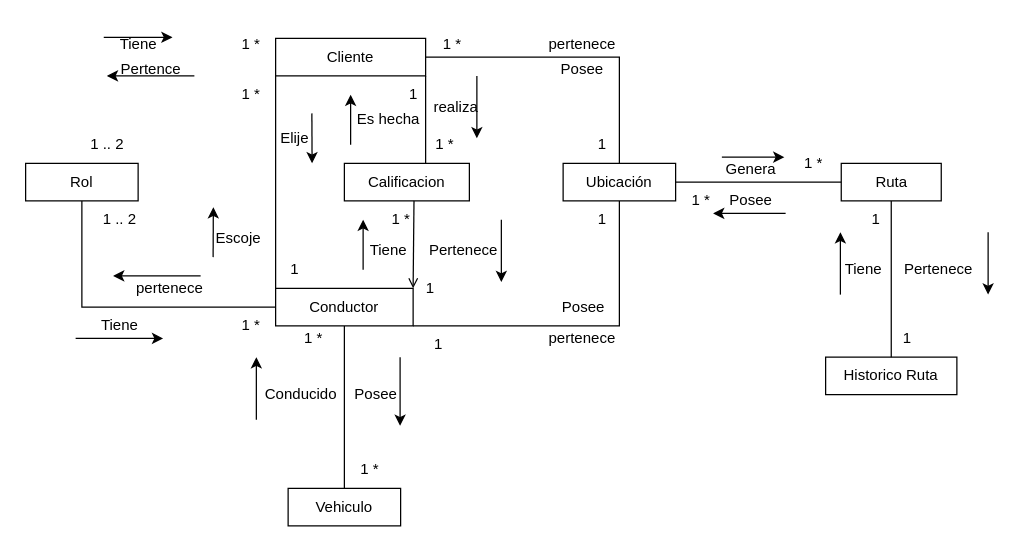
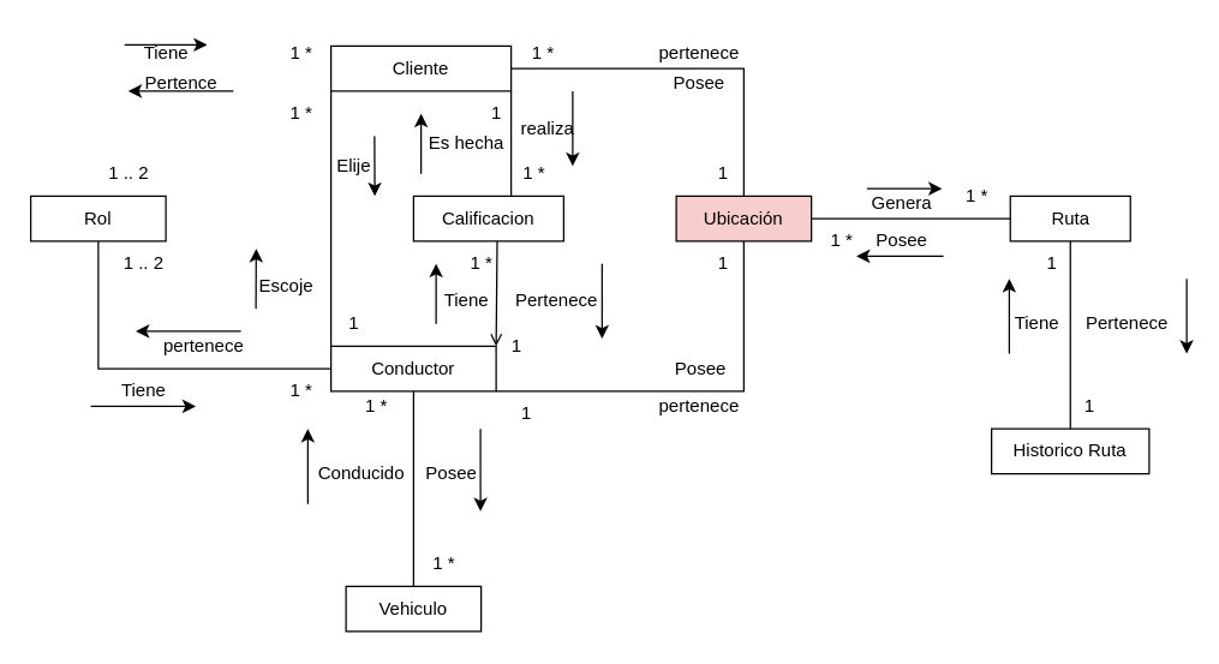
  <mxCell id="0" />
  <mxCell id="1" parent="0" />
  <mxCell id="2" value="&lt;span style=&quot;font-weight: normal;&quot;&gt;Historico Ruta&lt;/span&gt;" style="rounded=0;whiteSpace=wrap;html=1;fontStyle=1" parent="1" vertex="1"><mxGeometry x="660" y="285" width="105" height="30" as="geometry" /></mxCell>
  <mxCell id="3" value="Vehiculo" style="rounded=0;whiteSpace=wrap;html=1;" parent="1" vertex="1"><mxGeometry x="230" y="390" width="90" height="30" as="geometry" /></mxCell>
  <mxCell id="4" value="Conductor" style="rounded=0;whiteSpace=wrap;html=1;" parent="1" vertex="1"><mxGeometry x="220" y="230" width="110" height="30" as="geometry" /></mxCell>
  <mxCell id="5" value="Cliente" style="rounded=0;whiteSpace=wrap;html=1;" parent="1" vertex="1"><mxGeometry x="220" y="30" width="120" height="30" as="geometry" /></mxCell>
  <mxCell id="6" value="Calificacion" style="rounded=0;whiteSpace=wrap;html=1;" parent="1" vertex="1"><mxGeometry x="275" y="130" width="100" height="30" as="geometry" /></mxCell>
- <mxCell id="7" value="Ubicación" style="rounded=0;whiteSpace=wrap;html=1;" parent="1" vertex="1"><mxGeometry x="450" y="130" width="90" height="30" as="geometry" /></mxCell>
+ <mxCell id="7" value="Ubicación" style="rounded=0;whiteSpace=wrap;html=1;fillColor=#f8cecc;" parent="1" vertex="1"><mxGeometry x="450" y="130" width="90" height="30" as="geometry" /></mxCell>
  <mxCell id="8" value="Ruta" style="rounded=0;whiteSpace=wrap;html=1;" parent="1" vertex="1"><mxGeometry x="672.5" y="130" width="80" height="30" as="geometry" /></mxCell>
  <mxCell id="9" value="Rol" style="rounded=0;whiteSpace=wrap;html=1;" parent="1" vertex="1"><mxGeometry x="20" y="130" width="90" height="30" as="geometry" /></mxCell>
  <mxCell id="10" value="" style="endArrow=none;html=1;rounded=0;entryX=0.5;entryY=1;entryDx=0;entryDy=0;exitX=0;exitY=0.5;exitDx=0;exitDy=0;" edge="1" parent="1" source="4" target="9"><mxGeometry width="50" height="50" relative="1" as="geometry"><mxPoint x="100" y="290" as="sourcePoint" /><mxPoint x="150" y="240" as="targetPoint" /><Array as="points"><mxPoint x="65" y="245" /></Array></mxGeometry></mxCell>
  <mxCell id="11" value="" style="endArrow=none;html=1;rounded=0;entryX=0;entryY=1;entryDx=0;entryDy=0;exitX=0;exitY=0;exitDx=0;exitDy=0;" edge="1" parent="1" source="4" target="5"><mxGeometry width="50" height="50" relative="1" as="geometry"><mxPoint x="120" y="180" as="sourcePoint" /><mxPoint x="170" y="130" as="targetPoint" /></mxGeometry></mxCell>
  <mxCell id="12" value="" style="endArrow=none;html=1;rounded=0;entryX=1;entryY=1;entryDx=0;entryDy=0;exitX=0.65;exitY=0;exitDx=0;exitDy=0;exitPerimeter=0;" edge="1" parent="1" source="6" target="5"><mxGeometry width="50" height="50" relative="1" as="geometry"><mxPoint x="120" y="310" as="sourcePoint" /><mxPoint x="170" y="260" as="targetPoint" /></mxGeometry></mxCell>
  <mxCell id="13" value="" style="endArrow=open;html=1;rounded=0;entryX=1;entryY=0;entryDx=0;entryDy=0;exitX=0.557;exitY=1;exitDx=0;exitDy=0;exitPerimeter=0;" edge="1" parent="1" source="6" target="4"><mxGeometry width="50" height="50" relative="1" as="geometry"><mxPoint x="310" y="170" as="sourcePoint" /><mxPoint x="180" y="270" as="targetPoint" /></mxGeometry></mxCell>
  <mxCell id="14" value="" style="endArrow=none;html=1;rounded=0;entryX=1;entryY=0.5;entryDx=0;entryDy=0;exitX=0.5;exitY=0;exitDx=0;exitDy=0;" edge="1" parent="1" source="7" target="5"><mxGeometry width="50" height="50" relative="1" as="geometry"><mxPoint x="140" y="330" as="sourcePoint" /><mxPoint x="190" y="280" as="targetPoint" /><Array as="points"><mxPoint x="495" y="45" /></Array></mxGeometry></mxCell>
  <mxCell id="15" value="" style="endArrow=none;html=1;rounded=0;entryX=0.5;entryY=1;entryDx=0;entryDy=0;exitX=0.5;exitY=0;exitDx=0;exitDy=0;" edge="1" parent="1" source="3" target="4"><mxGeometry width="50" height="50" relative="1" as="geometry"><mxPoint x="90" y="350" as="sourcePoint" /><mxPoint x="250" y="290" as="targetPoint" /></mxGeometry></mxCell>
  <mxCell id="16" value="" style="endArrow=none;html=1;rounded=0;entryX=1;entryY=1;entryDx=0;entryDy=0;exitX=0.5;exitY=1;exitDx=0;exitDy=0;" edge="1" parent="1" source="7" target="4"><mxGeometry width="50" height="50" relative="1" as="geometry"><mxPoint x="150" y="330" as="sourcePoint" /><mxPoint x="200" y="280" as="targetPoint" /><Array as="points"><mxPoint x="495" y="260" /></Array></mxGeometry></mxCell>
  <mxCell id="17" value="" style="endArrow=none;html=1;rounded=0;entryX=1;entryY=0.5;entryDx=0;entryDy=0;exitX=0;exitY=0.5;exitDx=0;exitDy=0;" edge="1" parent="1" source="8" target="7"><mxGeometry width="50" height="50" relative="1" as="geometry"><mxPoint x="512" y="250" as="sourcePoint" /><mxPoint x="562" y="200" as="targetPoint" /></mxGeometry></mxCell>
  <mxCell id="18" value="" style="endArrow=none;html=1;rounded=0;entryX=0.5;entryY=1;entryDx=0;entryDy=0;exitX=0.5;exitY=0;exitDx=0;exitDy=0;" edge="1" parent="1" source="2" target="8"><mxGeometry width="50" height="50" relative="1" as="geometry"><mxPoint x="122.5" y="380" as="sourcePoint" /><mxPoint x="172.5" y="330" as="targetPoint" /></mxGeometry></mxCell>
  <mxCell id="19" value="Tiene" style="text;html=1;align=center;verticalAlign=middle;resizable=0;points=[];autosize=1;strokeColor=none;fillColor=none;" vertex="1" parent="1"><mxGeometry x="70" y="245" width="50" height="30" as="geometry" /></mxCell>
  <mxCell id="20" value="1 *&lt;br&gt;" style="text;html=1;align=center;verticalAlign=middle;resizable=0;points=[];autosize=1;strokeColor=none;fillColor=none;" vertex="1" parent="1"><mxGeometry x="180" y="245" width="40" height="30" as="geometry" /></mxCell>
  <mxCell id="21" value="pertenece" style="text;html=1;align=center;verticalAlign=middle;resizable=0;points=[];autosize=1;strokeColor=none;fillColor=none;" vertex="1" parent="1"><mxGeometry x="95" y="215" width="80" height="30" as="geometry" /></mxCell>
  <mxCell id="22" value="1 .. 2" style="text;html=1;align=center;verticalAlign=middle;resizable=0;points=[];autosize=1;strokeColor=none;fillColor=none;" vertex="1" parent="1"><mxGeometry x="70" y="160" width="50" height="30" as="geometry" /></mxCell>
  <mxCell id="23" value="Pertence" style="text;html=1;align=center;verticalAlign=middle;resizable=0;points=[];autosize=1;strokeColor=none;fillColor=none;" vertex="1" parent="1"><mxGeometry x="85" y="40" width="70" height="30" as="geometry" /></mxCell>
  <mxCell id="24" value="1 .. 2" style="text;html=1;align=center;verticalAlign=middle;resizable=0;points=[];autosize=1;strokeColor=none;fillColor=none;" vertex="1" parent="1"><mxGeometry x="60" y="100" width="50" height="30" as="geometry" /></mxCell>
  <mxCell id="25" value="Tiene" style="text;html=1;align=center;verticalAlign=middle;resizable=0;points=[];autosize=1;strokeColor=none;fillColor=none;" vertex="1" parent="1"><mxGeometry x="85" y="20" width="50" height="30" as="geometry" /></mxCell>
  <mxCell id="26" value="1 *" style="text;html=1;align=center;verticalAlign=middle;resizable=0;points=[];autosize=1;strokeColor=none;fillColor=none;" vertex="1" parent="1"><mxGeometry x="180" y="20" width="40" height="30" as="geometry" /></mxCell>
  <mxCell id="27" value="Elije&lt;br&gt;" style="text;html=1;align=center;verticalAlign=middle;resizable=0;points=[];autosize=1;strokeColor=none;fillColor=none;" vertex="1" parent="1"><mxGeometry x="210" y="95" width="50" height="30" as="geometry" /></mxCell>
  <mxCell id="28" value="Escoje" style="text;html=1;align=center;verticalAlign=middle;resizable=0;points=[];autosize=1;strokeColor=none;fillColor=none;" vertex="1" parent="1"><mxGeometry x="160" y="175" width="60" height="30" as="geometry" /></mxCell>
  <mxCell id="29" value="1" style="text;html=1;align=center;verticalAlign=middle;resizable=0;points=[];autosize=1;strokeColor=none;fillColor=none;" vertex="1" parent="1"><mxGeometry x="220" y="200" width="30" height="30" as="geometry" /></mxCell>
  <mxCell id="30" value="1 *" style="text;html=1;align=center;verticalAlign=middle;resizable=0;points=[];autosize=1;strokeColor=none;fillColor=none;" vertex="1" parent="1"><mxGeometry x="180" y="60" width="40" height="30" as="geometry" /></mxCell>
  <mxCell id="31" value="realiza" style="text;html=1;align=center;verticalAlign=middle;resizable=0;points=[];autosize=1;strokeColor=none;fillColor=none;" vertex="1" parent="1"><mxGeometry x="334" y="70" width="60" height="30" as="geometry" /></mxCell>
  <mxCell id="32" value="Es hecha" style="text;html=1;align=center;verticalAlign=middle;resizable=0;points=[];autosize=1;strokeColor=none;fillColor=none;" vertex="1" parent="1"><mxGeometry x="270" y="80" width="80" height="30" as="geometry" /></mxCell>
  <mxCell id="33" value="1 *" style="text;html=1;align=center;verticalAlign=middle;resizable=0;points=[];autosize=1;strokeColor=none;fillColor=none;" vertex="1" parent="1"><mxGeometry x="335" y="100" width="40" height="30" as="geometry" /></mxCell>
  <mxCell id="34" value="1" style="text;html=1;align=center;verticalAlign=middle;resizable=0;points=[];autosize=1;strokeColor=none;fillColor=none;" vertex="1" parent="1"><mxGeometry x="315" y="60" width="30" height="30" as="geometry" /></mxCell>
  <mxCell id="35" value="Pertenece" style="text;html=1;align=center;verticalAlign=middle;resizable=0;points=[];autosize=1;strokeColor=none;fillColor=none;" vertex="1" parent="1"><mxGeometry x="330" y="185" width="80" height="30" as="geometry" /></mxCell>
  <mxCell id="36" value="1&amp;nbsp;" style="text;html=1;align=center;verticalAlign=middle;resizable=0;points=[];autosize=1;strokeColor=none;fillColor=none;" vertex="1" parent="1"><mxGeometry x="330" y="215" width="30" height="30" as="geometry" /></mxCell>
  <mxCell id="37" value="Tiene" style="text;html=1;align=center;verticalAlign=middle;resizable=0;points=[];autosize=1;strokeColor=none;fillColor=none;" vertex="1" parent="1"><mxGeometry x="285" y="185" width="50" height="30" as="geometry" /></mxCell>
  <mxCell id="38" value="1 *" style="text;html=1;align=center;verticalAlign=middle;resizable=0;points=[];autosize=1;strokeColor=none;fillColor=none;" vertex="1" parent="1"><mxGeometry x="300" y="160" width="40" height="30" as="geometry" /></mxCell>
  <mxCell id="39" value="" style="endArrow=classic;html=1;rounded=0;" edge="1" parent="1"><mxGeometry width="50" height="50" relative="1" as="geometry"><mxPoint x="60" y="270" as="sourcePoint" /><mxPoint x="130" y="270" as="targetPoint" /></mxGeometry></mxCell>
  <mxCell id="40" value="" style="endArrow=classic;html=1;rounded=0;" edge="1" parent="1"><mxGeometry width="50" height="50" relative="1" as="geometry"><mxPoint x="160" y="220" as="sourcePoint" /><mxPoint x="90" y="220" as="targetPoint" /></mxGeometry></mxCell>
  <mxCell id="41" value="" style="endArrow=classic;html=1;rounded=0;" edge="1" parent="1"><mxGeometry width="50" height="50" relative="1" as="geometry"><mxPoint x="82.5" y="29.17" as="sourcePoint" /><mxPoint x="137.5" y="29.17" as="targetPoint" /></mxGeometry></mxCell>
  <mxCell id="42" value="" style="endArrow=classic;html=1;rounded=0;" edge="1" parent="1"><mxGeometry width="50" height="50" relative="1" as="geometry"><mxPoint x="155" y="60" as="sourcePoint" /><mxPoint x="85" y="60" as="targetPoint" /></mxGeometry></mxCell>
  <mxCell id="43" value="" style="endArrow=classic;html=1;rounded=0;" edge="1" parent="1"><mxGeometry width="50" height="50" relative="1" as="geometry"><mxPoint x="170" y="205" as="sourcePoint" /><mxPoint x="170.17" y="165" as="targetPoint" /></mxGeometry></mxCell>
  <mxCell id="44" value="" style="endArrow=classic;html=1;rounded=0;" edge="1" parent="1"><mxGeometry width="50" height="50" relative="1" as="geometry"><mxPoint x="249" y="90" as="sourcePoint" /><mxPoint x="249.17" y="130" as="targetPoint" /></mxGeometry></mxCell>
  <mxCell id="45" value="" style="endArrow=classic;html=1;rounded=0;" edge="1" parent="1"><mxGeometry width="50" height="50" relative="1" as="geometry"><mxPoint x="381" y="60" as="sourcePoint" /><mxPoint x="381" y="110" as="targetPoint" /></mxGeometry></mxCell>
  <mxCell id="46" value="" style="endArrow=classic;html=1;rounded=0;" edge="1" parent="1"><mxGeometry width="50" height="50" relative="1" as="geometry"><mxPoint x="280" y="115" as="sourcePoint" /><mxPoint x="280" y="75" as="targetPoint" /></mxGeometry></mxCell>
  <mxCell id="47" value="" style="endArrow=classic;html=1;rounded=0;" edge="1" parent="1"><mxGeometry width="50" height="50" relative="1" as="geometry"><mxPoint x="290" y="215" as="sourcePoint" /><mxPoint x="290" y="175" as="targetPoint" /></mxGeometry></mxCell>
  <mxCell id="48" value="" style="endArrow=classic;html=1;rounded=0;" edge="1" parent="1"><mxGeometry width="50" height="50" relative="1" as="geometry"><mxPoint x="400.58" y="175" as="sourcePoint" /><mxPoint x="400.58" y="225" as="targetPoint" /></mxGeometry></mxCell>
  <mxCell id="49" value="" style="endArrow=classic;html=1;rounded=0;" edge="1" parent="1"><mxGeometry width="50" height="50" relative="1" as="geometry"><mxPoint x="204.58" y="335" as="sourcePoint" /><mxPoint x="204.58" y="285" as="targetPoint" /></mxGeometry></mxCell>
  <mxCell id="50" value="Posee" style="text;html=1;align=center;verticalAlign=middle;resizable=0;points=[];autosize=1;strokeColor=none;fillColor=none;" vertex="1" parent="1"><mxGeometry x="270" y="300" width="60" height="30" as="geometry" /></mxCell>
  <mxCell id="51" value="Conducido" style="text;html=1;align=center;verticalAlign=middle;resizable=0;points=[];autosize=1;strokeColor=none;fillColor=none;" vertex="1" parent="1"><mxGeometry x="200" y="300" width="80" height="30" as="geometry" /></mxCell>
  <mxCell id="52" value="1 *" style="text;html=1;align=center;verticalAlign=middle;resizable=0;points=[];autosize=1;strokeColor=none;fillColor=none;" vertex="1" parent="1"><mxGeometry x="275" y="360" width="40" height="30" as="geometry" /></mxCell>
  <mxCell id="53" value="1 *" style="text;html=1;align=center;verticalAlign=middle;resizable=0;points=[];autosize=1;strokeColor=none;fillColor=none;" vertex="1" parent="1"><mxGeometry x="230" y="255" width="40" height="30" as="geometry" /></mxCell>
  <mxCell id="54" value="" style="endArrow=classic;html=1;rounded=0;" edge="1" parent="1"><mxGeometry width="50" height="50" relative="1" as="geometry"><mxPoint x="319.58" y="285" as="sourcePoint" /><mxPoint x="319.58" y="340" as="targetPoint" /></mxGeometry></mxCell>
  <mxCell id="55" value="Posee" style="text;html=1;align=center;verticalAlign=middle;resizable=0;points=[];autosize=1;strokeColor=none;fillColor=none;" vertex="1" parent="1"><mxGeometry x="435" y="40" width="60" height="30" as="geometry" /></mxCell>
  <mxCell id="56" value="pertenece" style="text;html=1;align=center;verticalAlign=middle;resizable=0;points=[];autosize=1;strokeColor=none;fillColor=none;" vertex="1" parent="1"><mxGeometry x="425" y="20" width="80" height="30" as="geometry" /></mxCell>
  <mxCell id="57" value="1" style="text;html=1;align=center;verticalAlign=middle;resizable=0;points=[];autosize=1;strokeColor=none;fillColor=none;" vertex="1" parent="1"><mxGeometry x="466" y="100" width="30" height="30" as="geometry" /></mxCell>
  <mxCell id="58" value="1 *" style="text;html=1;align=center;verticalAlign=middle;resizable=0;points=[];autosize=1;strokeColor=none;fillColor=none;" vertex="1" parent="1"><mxGeometry x="341" y="20" width="40" height="30" as="geometry" /></mxCell>
  <mxCell id="59" value="Posee" style="text;html=1;align=center;verticalAlign=middle;resizable=0;points=[];autosize=1;strokeColor=none;fillColor=none;" vertex="1" parent="1"><mxGeometry x="436" y="230" width="60" height="30" as="geometry" /></mxCell>
  <mxCell id="60" value="pertenece" style="text;html=1;align=center;verticalAlign=middle;resizable=0;points=[];autosize=1;strokeColor=none;fillColor=none;" vertex="1" parent="1"><mxGeometry x="425" y="255" width="80" height="30" as="geometry" /></mxCell>
  <mxCell id="61" value="1" style="text;html=1;align=center;verticalAlign=middle;resizable=0;points=[];autosize=1;strokeColor=none;fillColor=none;" vertex="1" parent="1"><mxGeometry x="466" y="160" width="30" height="30" as="geometry" /></mxCell>
  <mxCell id="62" value="1" style="text;html=1;align=center;verticalAlign=middle;resizable=0;points=[];autosize=1;strokeColor=none;fillColor=none;" vertex="1" parent="1"><mxGeometry x="335" y="260" width="30" height="30" as="geometry" /></mxCell>
  <mxCell id="63" value="Genera" style="text;html=1;align=center;verticalAlign=middle;resizable=0;points=[];autosize=1;strokeColor=none;fillColor=none;" vertex="1" parent="1"><mxGeometry x="570" y="120" width="60" height="30" as="geometry" /></mxCell>
  <mxCell id="64" value="1 *" style="text;html=1;align=center;verticalAlign=middle;resizable=0;points=[];autosize=1;strokeColor=none;fillColor=none;" vertex="1" parent="1"><mxGeometry x="630" y="115" width="40" height="30" as="geometry" /></mxCell>
  <mxCell id="65" value="Posee" style="text;html=1;align=center;verticalAlign=middle;resizable=0;points=[];autosize=1;strokeColor=none;fillColor=none;" vertex="1" parent="1"><mxGeometry x="570" y="145" width="60" height="30" as="geometry" /></mxCell>
  <mxCell id="66" value="1 *" style="text;html=1;align=center;verticalAlign=middle;resizable=0;points=[];autosize=1;strokeColor=none;fillColor=none;" vertex="1" parent="1"><mxGeometry x="540" y="145" width="40" height="30" as="geometry" /></mxCell>
  <mxCell id="67" value="" style="endArrow=classic;html=1;rounded=0;" edge="1" parent="1"><mxGeometry width="50" height="50" relative="1" as="geometry"><mxPoint x="577" y="125" as="sourcePoint" /><mxPoint x="627" y="125" as="targetPoint" /></mxGeometry></mxCell>
  <mxCell id="68" value="" style="endArrow=classic;html=1;rounded=0;" edge="1" parent="1"><mxGeometry width="50" height="50" relative="1" as="geometry"><mxPoint x="628" y="170" as="sourcePoint" /><mxPoint x="570" y="170" as="targetPoint" /></mxGeometry></mxCell>
  <mxCell id="69" value="1" style="text;html=1;align=center;verticalAlign=middle;resizable=0;points=[];autosize=1;strokeColor=none;fillColor=none;" vertex="1" parent="1"><mxGeometry x="710" y="255" width="30" height="30" as="geometry" /></mxCell>
  <mxCell id="70" value="1" style="text;html=1;align=center;verticalAlign=middle;resizable=0;points=[];autosize=1;strokeColor=none;fillColor=none;" vertex="1" parent="1"><mxGeometry x="685" y="160" width="30" height="30" as="geometry" /></mxCell>
  <mxCell id="71" value="Pertenece" style="text;html=1;align=center;verticalAlign=middle;resizable=0;points=[];autosize=1;strokeColor=none;fillColor=none;" vertex="1" parent="1"><mxGeometry x="710" y="200" width="80" height="30" as="geometry" /></mxCell>
  <mxCell id="72" value="Tiene" style="text;html=1;align=center;verticalAlign=middle;resizable=0;points=[];autosize=1;strokeColor=none;fillColor=none;" vertex="1" parent="1"><mxGeometry x="665" y="200" width="50" height="30" as="geometry" /></mxCell>
  <mxCell id="73" value="" style="endArrow=classic;html=1;rounded=0;" edge="1" parent="1"><mxGeometry width="50" height="50" relative="1" as="geometry"><mxPoint x="671.81" y="235" as="sourcePoint" /><mxPoint x="671.81" y="185" as="targetPoint" /></mxGeometry></mxCell>
  <mxCell id="74" value="" style="endArrow=classic;html=1;rounded=0;" edge="1" parent="1"><mxGeometry width="50" height="50" relative="1" as="geometry"><mxPoint x="790" y="185" as="sourcePoint" /><mxPoint x="790" y="235" as="targetPoint" /></mxGeometry></mxCell>
